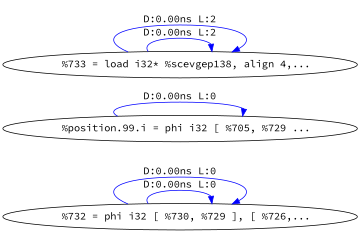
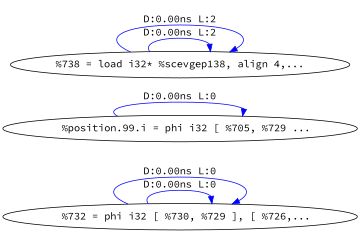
  digraph {
    fontname="Source Code Pro"
    rankdir=LR
    node [fontname="Source Code Pro"]
    edge [color=blue fontname="Source Code Pro"]
    n1 [label="  %732 = phi i32 [ %730, %729 ], [ %726,..."]
    n2 [label="  %position.99.i = phi i32 [ %705, %729 ..."]
-   n3 [label="  %733 = load i32* %scevgep138, align 4,..."]
+   n3 [label="%738 = load i32* %scevgep138, align 4,..."]
    n1 -> n1 [label="D:0.00ns L:0"]
    n1 -> n1 [label="D:0.00ns L:0"]
    n2 -> n2 [label="D:0.00ns L:0"]
    n3 -> n3 [label="D:0.00ns L:2"]
    n3 -> n3 [label="D:0.00ns L:2"]
  }
